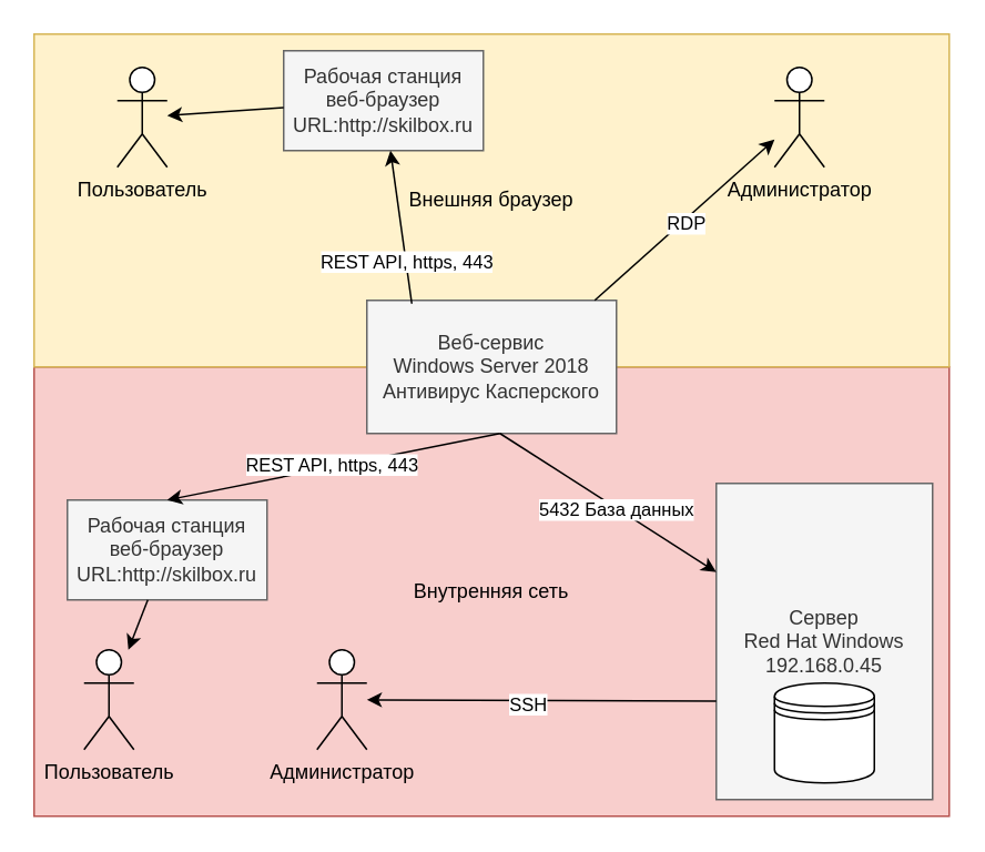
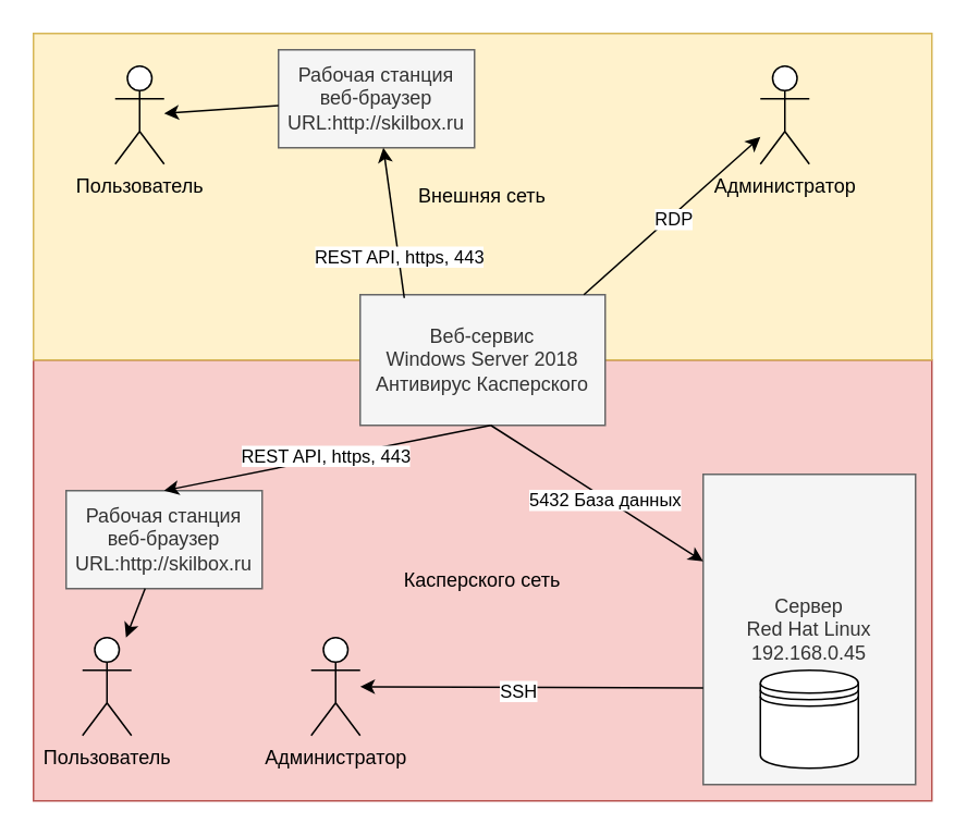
  <mxCell id="0" />
  <mxCell id="1" parent="0" />
- <mxCell id="2" value="Внутренняя сеть" style="rounded=0;whiteSpace=wrap;html=1;fillColor=#f8cecc;strokeColor=#b85450;" vertex="1" parent="1"><mxGeometry x="20" y="220" width="550" height="270" as="geometry" /></mxCell>
- <mxCell id="3" value="Внешняя браузер" style="rounded=0;whiteSpace=wrap;html=1;fillColor=#fff2cc;strokeColor=#d6b656;" vertex="1" parent="1"><mxGeometry x="20" y="20" width="550" height="200" as="geometry" /></mxCell>
+ <mxCell id="2" value="Касперского сеть" style="rounded=0;whiteSpace=wrap;html=1;fillColor=#f8cecc;strokeColor=#b85450;" vertex="1" parent="1"><mxGeometry x="20" y="220" width="550" height="270" as="geometry" /></mxCell>
+ <mxCell id="3" value="Внешняя сеть" style="rounded=0;whiteSpace=wrap;html=1;fillColor=#fff2cc;strokeColor=#d6b656;" vertex="1" parent="1"><mxGeometry x="20" y="20" width="550" height="200" as="geometry" /></mxCell>
  <mxCell id="4" value="Веб-сервис&lt;br&gt;Windows Server 2018&lt;br&gt;Антивирус Касперского" style="rounded=0;whiteSpace=wrap;html=1;fillColor=#f5f5f5;fontColor=#333333;strokeColor=#666666;" vertex="1" parent="1"><mxGeometry x="220" y="180" width="150" height="80" as="geometry" /></mxCell>
  <mxCell id="5" value="Пользователь" style="shape=umlActor;verticalLabelPosition=bottom;verticalAlign=top;html=1;outlineConnect=0;" vertex="1" parent="1"><mxGeometry x="70" y="40" width="30" height="60" as="geometry" /></mxCell>
  <mxCell id="6" value="Пользователь&lt;br&gt;" style="shape=umlActor;verticalLabelPosition=bottom;verticalAlign=top;html=1;outlineConnect=0;" vertex="1" parent="1"><mxGeometry x="50" y="390" width="30" height="60" as="geometry" /></mxCell>
  <mxCell id="7" value="Рабочая станция&lt;br&gt;веб-браузер&lt;br&gt;URL:http://skilbox.ru" style="rounded=0;whiteSpace=wrap;html=1;fillColor=#f5f5f5;fontColor=#333333;strokeColor=#666666;" vertex="1" parent="1"><mxGeometry x="170" y="30" width="120" height="60" as="geometry" /></mxCell>
  <mxCell id="8" value="Рабочая станция&lt;br&gt;веб-браузер&lt;br&gt;URL:http://skilbox.ru" style="rounded=0;whiteSpace=wrap;html=1;fillColor=#f5f5f5;fontColor=#333333;strokeColor=#666666;" vertex="1" parent="1"><mxGeometry x="40" y="300" width="120" height="60" as="geometry" /></mxCell>
  <mxCell id="9" value="" style="endArrow=classic;html=1;rounded=0;" edge="1" parent="1" source="7" target="5"><mxGeometry width="50" height="50" relative="1" as="geometry"><mxPoint x="300" y="260" as="sourcePoint" /><mxPoint x="350" y="210" as="targetPoint" /></mxGeometry></mxCell>
  <mxCell id="10" value="" style="endArrow=classic;html=1;rounded=0;" edge="1" parent="1" source="8" target="6"><mxGeometry width="50" height="50" relative="1" as="geometry"><mxPoint x="300" y="260" as="sourcePoint" /><mxPoint x="350" y="210" as="targetPoint" /></mxGeometry></mxCell>
  <mxCell id="11" value="" style="endArrow=classic;html=1;rounded=0;exitX=0.18;exitY=0.025;exitDx=0;exitDy=0;exitPerimeter=0;" edge="1" parent="1" source="4" target="7"><mxGeometry width="50" height="50" relative="1" as="geometry"><mxPoint x="300" y="260" as="sourcePoint" /><mxPoint x="350" y="210" as="targetPoint" /></mxGeometry></mxCell>
  <mxCell id="12" value="REST API, https, 443" style="edgeLabel;html=1;align=center;verticalAlign=middle;resizable=0;points=[];" vertex="1" connectable="0" parent="11"><mxGeometry x="-0.434" relative="1" as="geometry"><mxPoint as="offset" /></mxGeometry></mxCell>
  <mxCell id="13" value="" style="endArrow=classic;html=1;rounded=0;entryX=0.5;entryY=0;entryDx=0;entryDy=0;" edge="1" parent="1" target="8"><mxGeometry width="50" height="50" relative="1" as="geometry"><mxPoint x="300" y="260" as="sourcePoint" /><mxPoint x="350" y="210" as="targetPoint" /></mxGeometry></mxCell>
  <mxCell id="14" value="REST API, https, 443" style="edgeLabel;html=1;align=center;verticalAlign=middle;resizable=0;points=[];" vertex="1" connectable="0" parent="13"><mxGeometry x="0.014" y="-2" relative="1" as="geometry"><mxPoint as="offset" /></mxGeometry></mxCell>
- <mxCell id="15" value="Сервер&lt;br&gt;Red Hat Windows&lt;br&gt;192.168.0.45" style="rounded=0;whiteSpace=wrap;html=1;fillColor=#f5f5f5;fontColor=#333333;strokeColor=#666666;" vertex="1" parent="1"><mxGeometry x="430" y="290" width="130" height="190" as="geometry" /></mxCell>
+ <mxCell id="15" value="Сервер&lt;br&gt;Red Hat Linux&lt;br&gt;192.168.0.45" style="rounded=0;whiteSpace=wrap;html=1;fillColor=#f5f5f5;fontColor=#333333;strokeColor=#666666;" vertex="1" parent="1"><mxGeometry x="430" y="290" width="130" height="190" as="geometry" /></mxCell>
  <mxCell id="16" value="" style="shape=datastore;whiteSpace=wrap;html=1;" vertex="1" parent="1"><mxGeometry x="465" y="410" width="60" height="60" as="geometry" /></mxCell>
  <mxCell id="17" value="" style="endArrow=classic;html=1;rounded=0;" edge="1" parent="1" target="15"><mxGeometry width="50" height="50" relative="1" as="geometry"><mxPoint x="300" y="260" as="sourcePoint" /><mxPoint x="350" y="210" as="targetPoint" /></mxGeometry></mxCell>
  <mxCell id="18" value="5432 База данных" style="edgeLabel;html=1;align=center;verticalAlign=middle;resizable=0;points=[];" vertex="1" connectable="0" parent="17"><mxGeometry x="0.072" y="-1" relative="1" as="geometry"><mxPoint as="offset" /></mxGeometry></mxCell>
  <mxCell id="19" value="Администратор" style="shape=umlActor;verticalLabelPosition=bottom;verticalAlign=top;html=1;outlineConnect=0;" vertex="1" parent="1"><mxGeometry x="190" y="390" width="30" height="60" as="geometry" /></mxCell>
  <mxCell id="20" value="" style="endArrow=classic;html=1;rounded=0;exitX=0;exitY=0.689;exitDx=0;exitDy=0;exitPerimeter=0;" edge="1" parent="1" source="15" target="19"><mxGeometry width="50" height="50" relative="1" as="geometry"><mxPoint x="300" y="260" as="sourcePoint" /><mxPoint x="350" y="210" as="targetPoint" /></mxGeometry></mxCell>
  <mxCell id="21" value="SSH" style="edgeLabel;html=1;align=center;verticalAlign=middle;resizable=0;points=[];" vertex="1" connectable="0" parent="20"><mxGeometry x="0.076" y="2" relative="1" as="geometry"><mxPoint as="offset" /></mxGeometry></mxCell>
  <mxCell id="22" value="Администратор" style="shape=umlActor;verticalLabelPosition=bottom;verticalAlign=top;html=1;outlineConnect=0;" vertex="1" parent="1"><mxGeometry x="465" y="40" width="30" height="60" as="geometry" /></mxCell>
  <mxCell id="23" value="" style="endArrow=classic;html=1;rounded=0;exitX=0.913;exitY=0;exitDx=0;exitDy=0;exitPerimeter=0;" edge="1" parent="1" source="4" target="22"><mxGeometry width="50" height="50" relative="1" as="geometry"><mxPoint x="300" y="260" as="sourcePoint" /><mxPoint x="350" y="210" as="targetPoint" /></mxGeometry></mxCell>
  <mxCell id="24" value="RDP" style="edgeLabel;html=1;align=center;verticalAlign=middle;resizable=0;points=[];" vertex="1" connectable="0" parent="23"><mxGeometry x="-0.011" y="-2" relative="1" as="geometry"><mxPoint as="offset" /></mxGeometry></mxCell>
